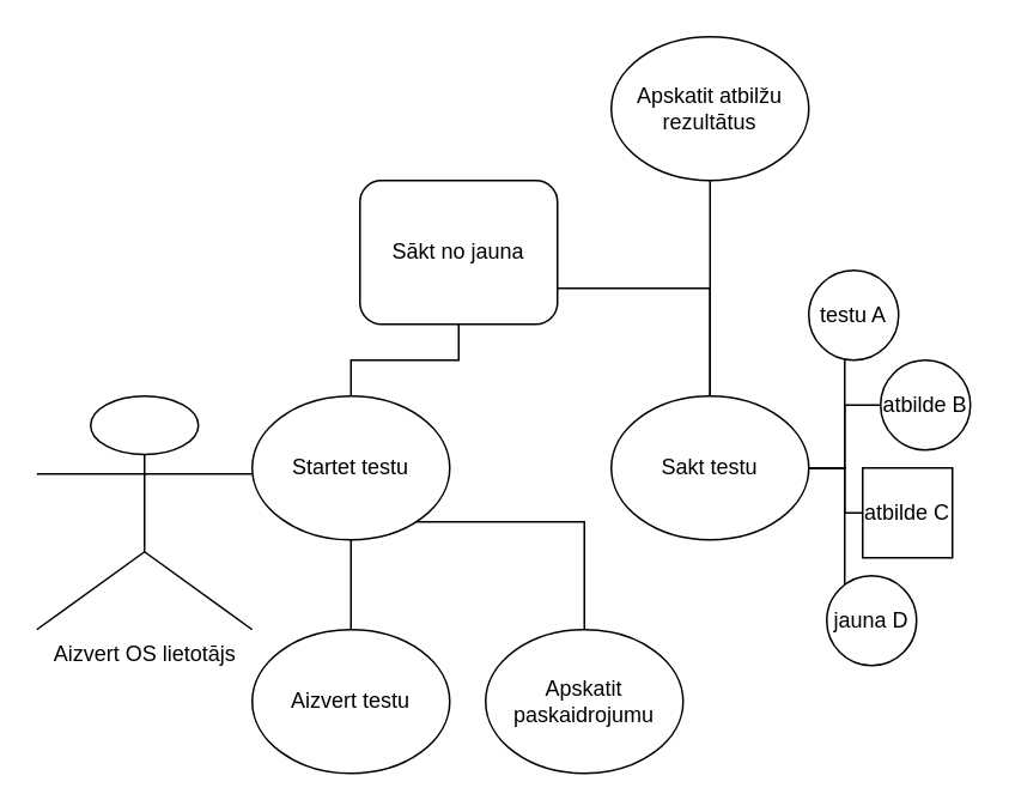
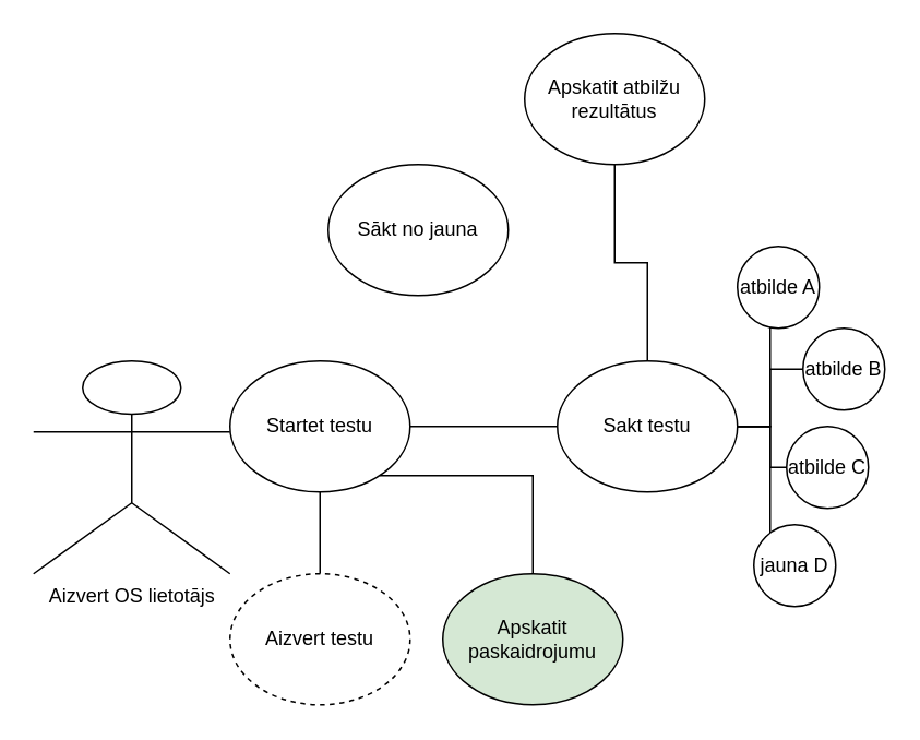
  <mxCell id="0" />
  <mxCell id="1" parent="0" />
  <mxCell id="2" value="Aizvert OS lietotājs" style="shape=umlActor;verticalLabelPosition=bottom;verticalAlign=top;html=1;" vertex="1" parent="1"><mxGeometry x="20" y="220" width="120" height="130" as="geometry" /></mxCell>
  <mxCell id="3" style="edgeStyle=orthogonalEdgeStyle;rounded=0;orthogonalLoop=1;jettySize=auto;html=1;entryX=0.5;entryY=0;entryDx=0;entryDy=0;endArrow=none;endFill=0;" edge="1" parent="1" source="6" target="7"><mxGeometry relative="1" as="geometry" /></mxCell>
  <mxCell id="4" style="edgeStyle=orthogonalEdgeStyle;rounded=0;orthogonalLoop=1;jettySize=auto;html=1;entryX=0.5;entryY=0;entryDx=0;entryDy=0;endArrow=none;endFill=0;" edge="1" parent="1" source="6" target="8"><mxGeometry relative="1" as="geometry"><Array as="points"><mxPoint x="325" y="290" /></Array></mxGeometry></mxCell>
- <mxCell id="5" style="edgeStyle=orthogonalEdgeStyle;rounded=0;orthogonalLoop=1;jettySize=auto;html=1;endArrow=none;endFill=0;" edge="1" parent="1" source="6" target="21"><mxGeometry relative="1" as="geometry" /></mxCell>
+ <mxCell id="5" style="edgeStyle=orthogonalEdgeStyle;rounded=0;orthogonalLoop=1;jettySize=auto;html=1;entryX=0;entryY=0.5;entryDx=0;entryDy=0;endArrow=none;endFill=0;" edge="1" parent="1" source="6" target="15"><mxGeometry relative="1" as="geometry" /></mxCell>
  <mxCell id="6" value="Startet testu" style="ellipse;whiteSpace=wrap;html=1;" vertex="1" parent="1"><mxGeometry x="140" y="220" width="110" height="80" as="geometry" /></mxCell>
- <mxCell id="7" value="Aizvert testu" style="ellipse;whiteSpace=wrap;html=1;" vertex="1" parent="1"><mxGeometry x="140" y="350" width="110" height="80" as="geometry" /></mxCell>
- <mxCell id="8" value="Apskatit paskaidrojumu" style="ellipse;whiteSpace=wrap;html=1;" vertex="1" parent="1"><mxGeometry x="270" y="350" width="110" height="80" as="geometry" /></mxCell>
+ <mxCell id="7" value="Aizvert testu" style="ellipse;whiteSpace=wrap;html=1;dashed=1;" vertex="1" parent="1"><mxGeometry x="140" y="350" width="110" height="80" as="geometry" /></mxCell>
+ <mxCell id="8" value="Apskatit paskaidrojumu" style="ellipse;whiteSpace=wrap;html=1;fillColor=#d5e8d4;" vertex="1" parent="1"><mxGeometry x="270" y="350" width="110" height="80" as="geometry" /></mxCell>
  <mxCell id="9" style="edgeStyle=orthogonalEdgeStyle;rounded=0;orthogonalLoop=1;jettySize=auto;html=1;endArrow=none;endFill=0;" edge="1" parent="1" source="15" target="16"><mxGeometry relative="1" as="geometry"><Array as="points"><mxPoint x="470" y="260" /><mxPoint x="470" y="175" /></Array></mxGeometry></mxCell>
  <mxCell id="10" style="edgeStyle=orthogonalEdgeStyle;rounded=0;orthogonalLoop=1;jettySize=auto;html=1;entryX=0;entryY=0.5;entryDx=0;entryDy=0;endArrow=none;endFill=0;" edge="1" parent="1" source="15" target="17"><mxGeometry relative="1" as="geometry" /></mxCell>
  <mxCell id="11" style="edgeStyle=orthogonalEdgeStyle;rounded=0;orthogonalLoop=1;jettySize=auto;html=1;endArrow=none;endFill=0;" edge="1" parent="1" source="15" target="18"><mxGeometry relative="1" as="geometry" /></mxCell>
  <mxCell id="12" style="edgeStyle=orthogonalEdgeStyle;rounded=0;orthogonalLoop=1;jettySize=auto;html=1;entryX=0;entryY=0.5;entryDx=0;entryDy=0;endArrow=none;endFill=0;" edge="1" parent="1" source="15" target="19"><mxGeometry relative="1" as="geometry"><Array as="points"><mxPoint x="470" y="260" /><mxPoint x="470" y="345" /></Array></mxGeometry></mxCell>
  <mxCell id="13" style="edgeStyle=orthogonalEdgeStyle;rounded=0;orthogonalLoop=1;jettySize=auto;html=1;endArrow=none;endFill=0;" edge="1" parent="1" source="15" target="20"><mxGeometry relative="1" as="geometry" /></mxCell>
- <mxCell id="14" style="edgeStyle=orthogonalEdgeStyle;rounded=0;orthogonalLoop=1;jettySize=auto;html=1;endArrow=none;endFill=0;" edge="1" parent="1" source="15" target="21"><mxGeometry relative="1" as="geometry"><Array as="points"><mxPoint x="395" y="160" /><mxPoint x="255" y="160" /></Array></mxGeometry></mxCell>
  <mxCell id="15" value="Sakt testu" style="ellipse;whiteSpace=wrap;html=1;" vertex="1" parent="1"><mxGeometry x="340" y="220" width="110" height="80" as="geometry" /></mxCell>
- <mxCell id="16" value="testu A" style="ellipse;whiteSpace=wrap;html=1;" vertex="1" parent="1"><mxGeometry x="450" y="150" width="50" height="50" as="geometry" /></mxCell>
+ <mxCell id="16" value="atbilde A" style="ellipse;whiteSpace=wrap;html=1;" vertex="1" parent="1"><mxGeometry x="450" y="150" width="50" height="50" as="geometry" /></mxCell>
  <mxCell id="17" value="atbilde B" style="ellipse;whiteSpace=wrap;html=1;" vertex="1" parent="1"><mxGeometry x="490" y="200" width="50" height="50" as="geometry" /></mxCell>
- <mxCell id="18" value="atbilde C" style="whiteSpace=wrap;html=1;rounded=0;" vertex="1" parent="1"><mxGeometry x="480" y="260" width="50" height="50" as="geometry" /></mxCell>
+ <mxCell id="18" value="atbilde C" style="ellipse;whiteSpace=wrap;html=1;" vertex="1" parent="1"><mxGeometry x="480" y="260" width="50" height="50" as="geometry" /></mxCell>
  <mxCell id="19" value="jauna D" style="ellipse;whiteSpace=wrap;html=1;" vertex="1" parent="1"><mxGeometry x="460" y="320" width="50" height="50" as="geometry" /></mxCell>
- <mxCell id="20" value="Apskatit atbilžu rezultātus" style="ellipse;whiteSpace=wrap;html=1;" vertex="1" parent="1"><mxGeometry x="340" y="20" width="110" height="80" as="geometry" /></mxCell>
- <mxCell id="21" value="Sākt no jauna" style="whiteSpace=wrap;html=1;rounded=1;" vertex="1" parent="1"><mxGeometry x="200" y="100" width="110" height="80" as="geometry" /></mxCell>
+ <mxCell id="20" value="Apskatit atbilžu rezultātus" style="ellipse;whiteSpace=wrap;html=1;" vertex="1" parent="1"><mxGeometry x="320" y="20" width="110" height="80" as="geometry" /></mxCell>
+ <mxCell id="21" value="Sākt no jauna" style="ellipse;whiteSpace=wrap;html=1;" vertex="1" parent="1"><mxGeometry x="200" y="100" width="110" height="80" as="geometry" /></mxCell>
